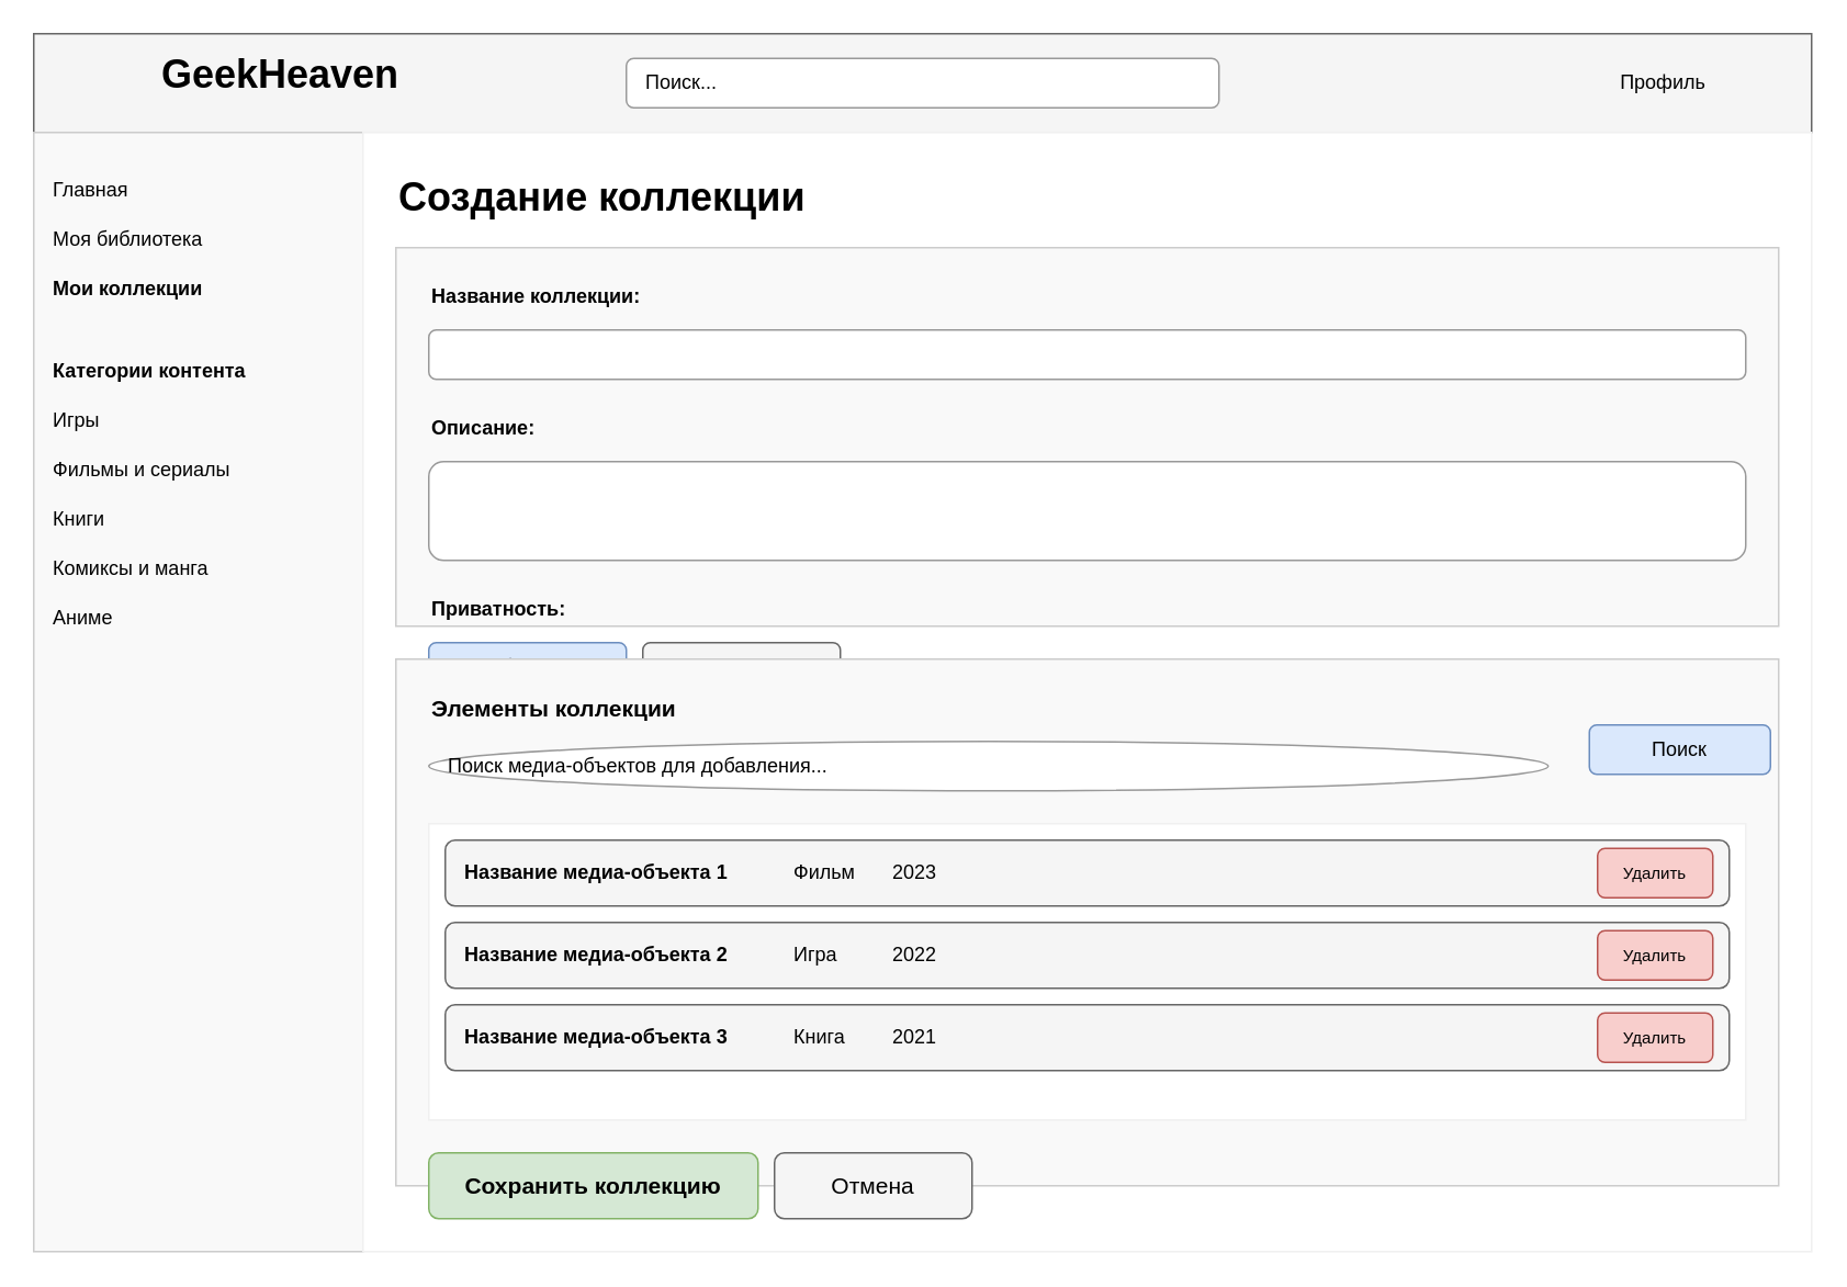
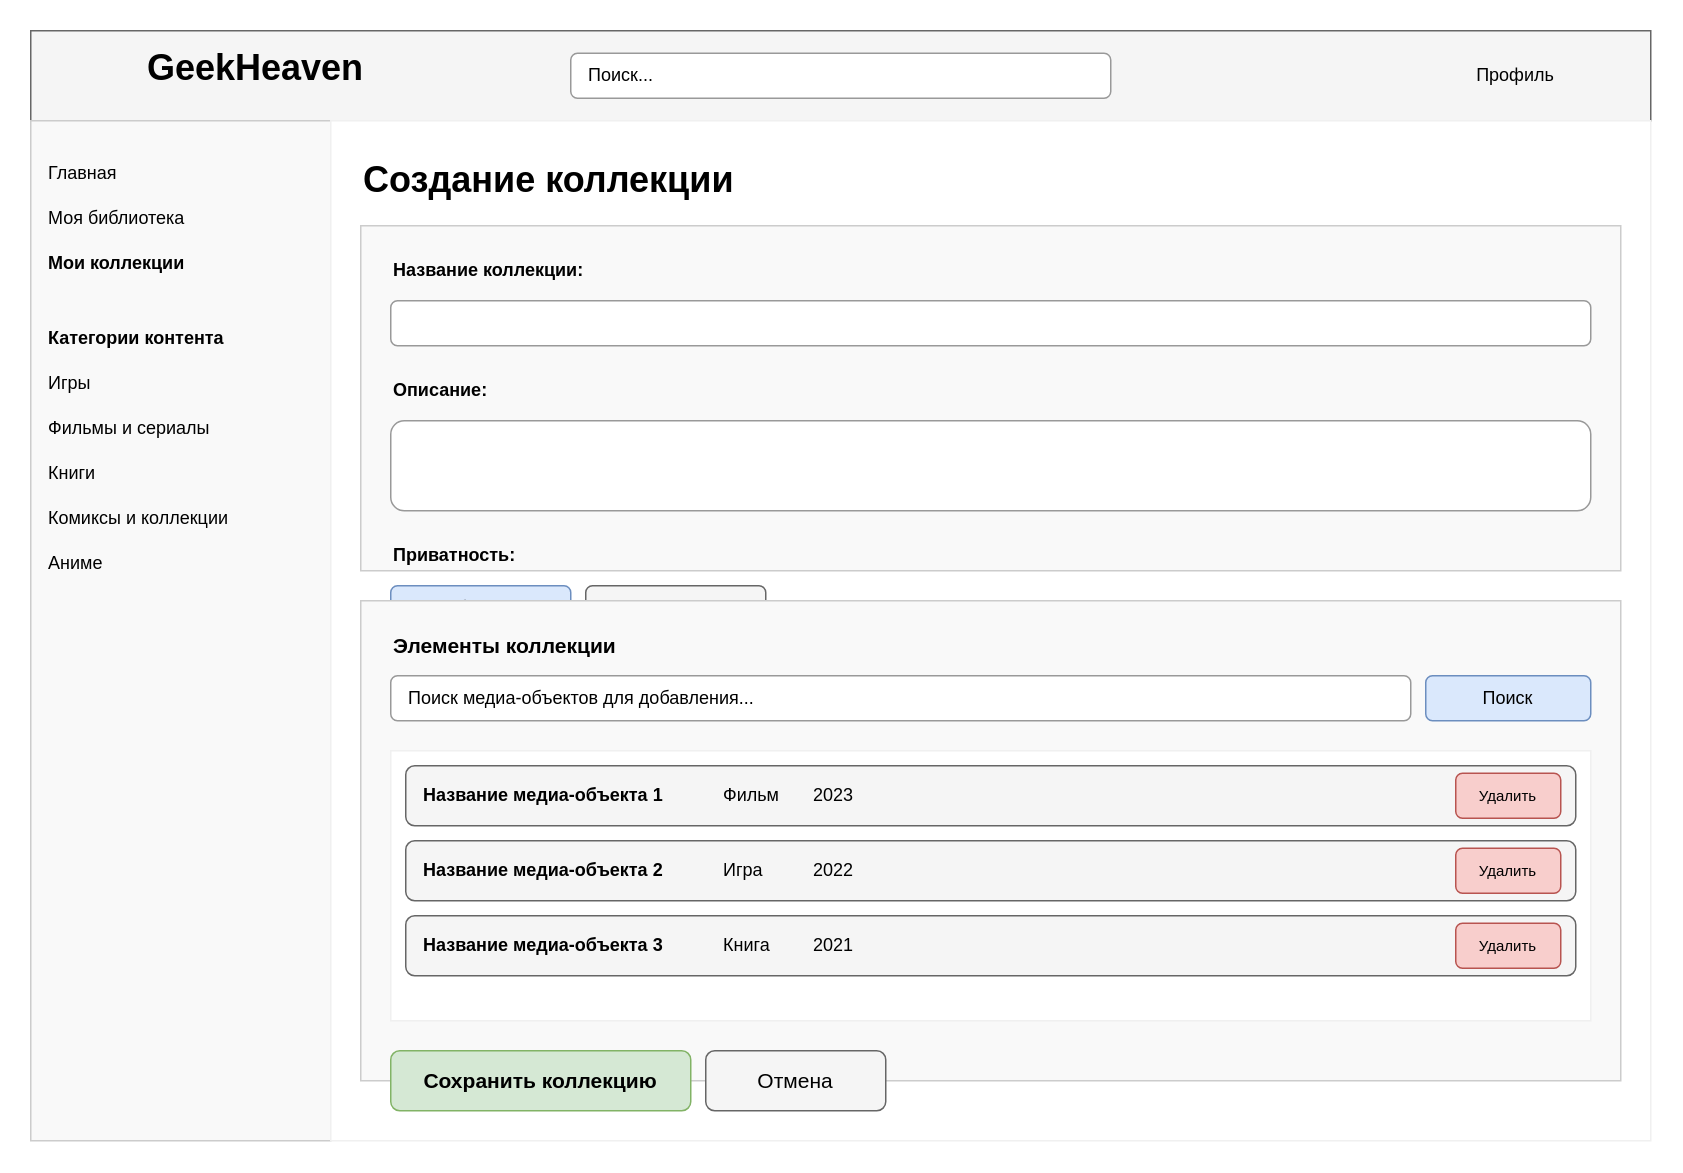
  <mxCell id="0" />
  <mxCell id="1" parent="0" />
  <mxCell id="2" value="" style="rounded=0;whiteSpace=wrap;html=1;fillColor=#f5f5f5;strokeColor=#666666;fontColor=#333333;" vertex="1" parent="1"><mxGeometry x="20" y="20" width="1080" height="60" as="geometry" /></mxCell>
  <mxCell id="3" value="GeekHeaven" style="text;html=1;strokeColor=none;fillColor=none;align=center;verticalAlign=middle;whiteSpace=wrap;rounded=0;fontStyle=1;fontSize=24;" vertex="1" parent="1"><mxGeometry x="90" y="30" width="160" height="30" as="geometry" /></mxCell>
  <mxCell id="4" value="Поиск..." style="rounded=1;whiteSpace=wrap;html=1;align=left;spacingLeft=10;fillColor=#ffffff;strokeColor=#999999;" vertex="1" parent="1"><mxGeometry x="380" y="35" width="360" height="30" as="geometry" /></mxCell>
  <mxCell id="5" value="Профиль" style="text;html=1;strokeColor=none;fillColor=none;align=center;verticalAlign=middle;whiteSpace=wrap;rounded=0;" vertex="1" parent="1"><mxGeometry x="980" y="35" width="60" height="30" as="geometry" /></mxCell>
  <mxCell id="6" value="" style="rounded=0;whiteSpace=wrap;html=1;fillColor=#f9f9f9;strokeColor=#cccccc;" vertex="1" parent="1"><mxGeometry x="20" y="80" width="200" height="680" as="geometry" /></mxCell>
  <mxCell id="7" value="Главная" style="text;html=1;strokeColor=none;fillColor=none;align=left;verticalAlign=middle;whiteSpace=wrap;rounded=0;spacingLeft=10;" vertex="1" parent="1"><mxGeometry x="20" y="100" width="200" height="30" as="geometry" /></mxCell>
  <mxCell id="8" value="Моя библиотека" style="text;html=1;strokeColor=none;fillColor=none;align=left;verticalAlign=middle;whiteSpace=wrap;rounded=0;spacingLeft=10;" vertex="1" parent="1"><mxGeometry x="20" y="130" width="200" height="30" as="geometry" /></mxCell>
  <mxCell id="9" value="Мои коллекции" style="text;html=1;strokeColor=none;fillColor=none;align=left;verticalAlign=middle;whiteSpace=wrap;rounded=0;fontStyle=1;spacingLeft=10;" vertex="1" parent="1"><mxGeometry x="20" y="160" width="200" height="30" as="geometry" /></mxCell>
  <mxCell id="10" value="Категории контента" style="text;html=1;strokeColor=none;fillColor=none;align=left;verticalAlign=middle;whiteSpace=wrap;rounded=0;fontStyle=1;spacingLeft=10;" vertex="1" parent="1"><mxGeometry x="20" y="210" width="200" height="30" as="geometry" /></mxCell>
  <mxCell id="11" value="Игры" style="text;html=1;strokeColor=none;fillColor=none;align=left;verticalAlign=middle;whiteSpace=wrap;rounded=0;spacingLeft=10;" vertex="1" parent="1"><mxGeometry x="20" y="240" width="200" height="30" as="geometry" /></mxCell>
  <mxCell id="12" value="Фильмы и сериалы" style="text;html=1;strokeColor=none;fillColor=none;align=left;verticalAlign=middle;whiteSpace=wrap;rounded=0;spacingLeft=10;" vertex="1" parent="1"><mxGeometry x="20" y="270" width="200" height="30" as="geometry" /></mxCell>
  <mxCell id="13" value="Книги" style="text;html=1;strokeColor=none;fillColor=none;align=left;verticalAlign=middle;whiteSpace=wrap;rounded=0;spacingLeft=10;" vertex="1" parent="1"><mxGeometry x="20" y="300" width="200" height="30" as="geometry" /></mxCell>
- <mxCell id="14" value="Комиксы и манга" style="text;html=1;strokeColor=none;fillColor=none;align=left;verticalAlign=middle;whiteSpace=wrap;rounded=0;spacingLeft=10;" vertex="1" parent="1"><mxGeometry x="20" y="330" width="200" height="30" as="geometry" /></mxCell>
+ <mxCell id="14" value="Комиксы и коллекции" style="text;html=1;strokeColor=none;fillColor=none;align=left;verticalAlign=middle;whiteSpace=wrap;rounded=0;spacingLeft=10;" vertex="1" parent="1"><mxGeometry x="20" y="330" width="200" height="30" as="geometry" /></mxCell>
  <mxCell id="15" value="Аниме" style="text;html=1;strokeColor=none;fillColor=none;align=left;verticalAlign=middle;whiteSpace=wrap;rounded=0;spacingLeft=10;" vertex="1" parent="1"><mxGeometry x="20" y="360" width="200" height="30" as="geometry" /></mxCell>
  <mxCell id="16" value="" style="rounded=0;whiteSpace=wrap;html=1;fillColor=#ffffff;strokeColor=#f0f0f0;" vertex="1" parent="1"><mxGeometry x="220" y="80" width="880" height="680" as="geometry" /></mxCell>
  <mxCell id="17" value="Создание коллекции" style="text;html=1;strokeColor=none;fillColor=none;align=left;verticalAlign=middle;whiteSpace=wrap;rounded=0;fontSize=24;fontStyle=1" vertex="1" parent="1"><mxGeometry x="240" y="100" width="300" height="40" as="geometry" /></mxCell>
  <mxCell id="18" value="" style="rounded=0;whiteSpace=wrap;html=1;fillColor=#f9f9f9;strokeColor=#cccccc;" vertex="1" parent="1"><mxGeometry x="240" y="150" width="840" height="230" as="geometry" /></mxCell>
  <mxCell id="19" value="Название коллекции:" style="text;html=1;strokeColor=none;fillColor=none;align=left;verticalAlign=middle;whiteSpace=wrap;rounded=0;fontStyle=1" vertex="1" parent="1"><mxGeometry x="260" y="170" width="160" height="20" as="geometry" /></mxCell>
  <mxCell id="20" value="" style="rounded=1;whiteSpace=wrap;html=1;align=left;spacingLeft=10;fillColor=#ffffff;strokeColor=#999999;" vertex="1" parent="1"><mxGeometry x="260" y="200" width="800" height="30" as="geometry" /></mxCell>
  <mxCell id="21" value="Описание:" style="text;html=1;strokeColor=none;fillColor=none;align=left;verticalAlign=middle;whiteSpace=wrap;rounded=0;fontStyle=1" vertex="1" parent="1"><mxGeometry x="260" y="250" width="160" height="20" as="geometry" /></mxCell>
  <mxCell id="22" value="" style="rounded=1;whiteSpace=wrap;html=1;align=left;spacingLeft=10;fillColor=#ffffff;strokeColor=#999999;" vertex="1" parent="1"><mxGeometry x="260" y="280" width="800" height="60" as="geometry" /></mxCell>
  <mxCell id="23" value="Приватность:" style="text;html=1;strokeColor=none;fillColor=none;align=left;verticalAlign=middle;whiteSpace=wrap;rounded=0;fontStyle=1" vertex="1" parent="1"><mxGeometry x="260" y="360" width="160" height="20" as="geometry" /></mxCell>
  <mxCell id="24" value="Публичная" style="rounded=1;whiteSpace=wrap;html=1;fillColor=#dae8fc;strokeColor=#6c8ebf;" vertex="1" parent="1"><mxGeometry x="260" y="390" width="120" height="30" as="geometry" /></mxCell>
  <mxCell id="25" value="Приватная" style="rounded=1;whiteSpace=wrap;html=1;fillColor=#f5f5f5;strokeColor=#666666;" vertex="1" parent="1"><mxGeometry x="390" y="390" width="120" height="30" as="geometry" /></mxCell>
  <mxCell id="26" value="" style="rounded=0;whiteSpace=wrap;html=1;fillColor=#f9f9f9;strokeColor=#cccccc;" vertex="1" parent="1"><mxGeometry x="240" y="400" width="840" height="320" as="geometry" /></mxCell>
  <mxCell id="27" value="Элементы коллекции" style="text;html=1;strokeColor=none;fillColor=none;align=left;verticalAlign=middle;whiteSpace=wrap;rounded=0;fontStyle=1;fontSize=14;" vertex="1" parent="1"><mxGeometry x="260" y="420" width="200" height="20" as="geometry" /></mxCell>
- <mxCell id="28" value="Поиск медиа-объектов для добавления..." style="ellipse;whiteSpace=wrap;html=1;align=left;spacingLeft=10;fillColor=#ffffff;strokeColor=#999999;" vertex="1" parent="1"><mxGeometry x="260" y="450" width="680" height="30" as="geometry" /></mxCell>
- <mxCell id="29" value="Поиск" style="rounded=1;whiteSpace=wrap;html=1;fillColor=#dae8fc;strokeColor=#6c8ebf;" vertex="1" parent="1"><mxGeometry x="965" y="440" width="110" height="30" as="geometry" /></mxCell>
+ <mxCell id="28" value="Поиск медиа-объектов для добавления..." style="rounded=1;whiteSpace=wrap;html=1;align=left;spacingLeft=10;fillColor=#ffffff;strokeColor=#999999;" vertex="1" parent="1"><mxGeometry x="260" y="450" width="680" height="30" as="geometry" /></mxCell>
+ <mxCell id="29" value="Поиск" style="rounded=1;whiteSpace=wrap;html=1;fillColor=#dae8fc;strokeColor=#6c8ebf;" vertex="1" parent="1"><mxGeometry x="950" y="450" width="110" height="30" as="geometry" /></mxCell>
  <mxCell id="30" value="" style="rounded=0;whiteSpace=wrap;html=1;fillColor=#ffffff;strokeColor=#f0f0f0;" vertex="1" parent="1"><mxGeometry x="260" y="500" width="800" height="180" as="geometry" /></mxCell>
  <mxCell id="31" value="" style="rounded=1;whiteSpace=wrap;html=1;fillColor=#f5f5f5;strokeColor=#666666;" vertex="1" parent="1"><mxGeometry x="270" y="510" width="780" height="40" as="geometry" /></mxCell>
  <mxCell id="32" value="Название медиа-объекта 1" style="text;html=1;strokeColor=none;fillColor=none;align=left;verticalAlign=middle;whiteSpace=wrap;rounded=0;fontStyle=1" vertex="1" parent="1"><mxGeometry x="280" y="520" width="200" height="20" as="geometry" /></mxCell>
  <mxCell id="33" value="Фильм" style="text;html=1;strokeColor=none;fillColor=none;align=left;verticalAlign=middle;whiteSpace=wrap;rounded=0;" vertex="1" parent="1"><mxGeometry x="480" y="520" width="60" height="20" as="geometry" /></mxCell>
  <mxCell id="34" value="2023" style="text;html=1;strokeColor=none;fillColor=none;align=left;verticalAlign=middle;whiteSpace=wrap;rounded=0;" vertex="1" parent="1"><mxGeometry x="540" y="520" width="60" height="20" as="geometry" /></mxCell>
  <mxCell id="35" value="Удалить" style="rounded=1;whiteSpace=wrap;html=1;fillColor=#f8cecc;strokeColor=#b85450;fontSize=10;" vertex="1" parent="1"><mxGeometry x="970" y="515" width="70" height="30" as="geometry" /></mxCell>
  <mxCell id="36" value="" style="rounded=1;whiteSpace=wrap;html=1;fillColor=#f5f5f5;strokeColor=#666666;" vertex="1" parent="1"><mxGeometry x="270" y="560" width="780" height="40" as="geometry" /></mxCell>
  <mxCell id="37" value="Название медиа-объекта 2" style="text;html=1;strokeColor=none;fillColor=none;align=left;verticalAlign=middle;whiteSpace=wrap;rounded=0;fontStyle=1" vertex="1" parent="1"><mxGeometry x="280" y="570" width="200" height="20" as="geometry" /></mxCell>
  <mxCell id="38" value="Игра" style="text;html=1;strokeColor=none;fillColor=none;align=left;verticalAlign=middle;whiteSpace=wrap;rounded=0;" vertex="1" parent="1"><mxGeometry x="480" y="570" width="60" height="20" as="geometry" /></mxCell>
  <mxCell id="39" value="2022" style="text;html=1;strokeColor=none;fillColor=none;align=left;verticalAlign=middle;whiteSpace=wrap;rounded=0;" vertex="1" parent="1"><mxGeometry x="540" y="570" width="60" height="20" as="geometry" /></mxCell>
  <mxCell id="40" value="Удалить" style="rounded=1;whiteSpace=wrap;html=1;fillColor=#f8cecc;strokeColor=#b85450;fontSize=10;" vertex="1" parent="1"><mxGeometry x="970" y="565" width="70" height="30" as="geometry" /></mxCell>
  <mxCell id="41" value="" style="rounded=1;whiteSpace=wrap;html=1;fillColor=#f5f5f5;strokeColor=#666666;" vertex="1" parent="1"><mxGeometry x="270" y="610" width="780" height="40" as="geometry" /></mxCell>
  <mxCell id="42" value="Название медиа-объекта 3" style="text;html=1;strokeColor=none;fillColor=none;align=left;verticalAlign=middle;whiteSpace=wrap;rounded=0;fontStyle=1" vertex="1" parent="1"><mxGeometry x="280" y="620" width="200" height="20" as="geometry" /></mxCell>
  <mxCell id="43" value="Книга" style="text;html=1;strokeColor=none;fillColor=none;align=left;verticalAlign=middle;whiteSpace=wrap;rounded=0;" vertex="1" parent="1"><mxGeometry x="480" y="620" width="60" height="20" as="geometry" /></mxCell>
  <mxCell id="44" value="2021" style="text;html=1;strokeColor=none;fillColor=none;align=left;verticalAlign=middle;whiteSpace=wrap;rounded=0;" vertex="1" parent="1"><mxGeometry x="540" y="620" width="60" height="20" as="geometry" /></mxCell>
  <mxCell id="45" value="Удалить" style="rounded=1;whiteSpace=wrap;html=1;fillColor=#f8cecc;strokeColor=#b85450;fontSize=10;" vertex="1" parent="1"><mxGeometry x="970" y="615" width="70" height="30" as="geometry" /></mxCell>
  <mxCell id="46" value="Сохранить коллекцию" style="rounded=1;whiteSpace=wrap;html=1;fillColor=#d5e8d4;strokeColor=#82b366;fontSize=14;fontStyle=1" vertex="1" parent="1"><mxGeometry x="260" y="700" width="200" height="40" as="geometry" /></mxCell>
  <mxCell id="47" value="Отмена" style="rounded=1;whiteSpace=wrap;html=1;fillColor=#f5f5f5;strokeColor=#666666;fontSize=14;" vertex="1" parent="1"><mxGeometry x="470" y="700" width="120" height="40" as="geometry" /></mxCell>
